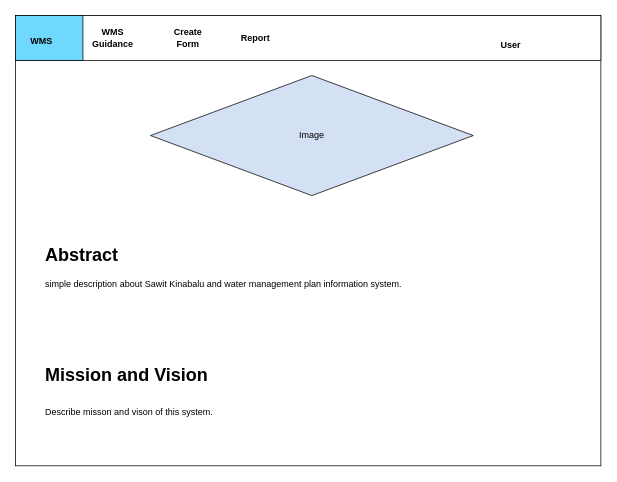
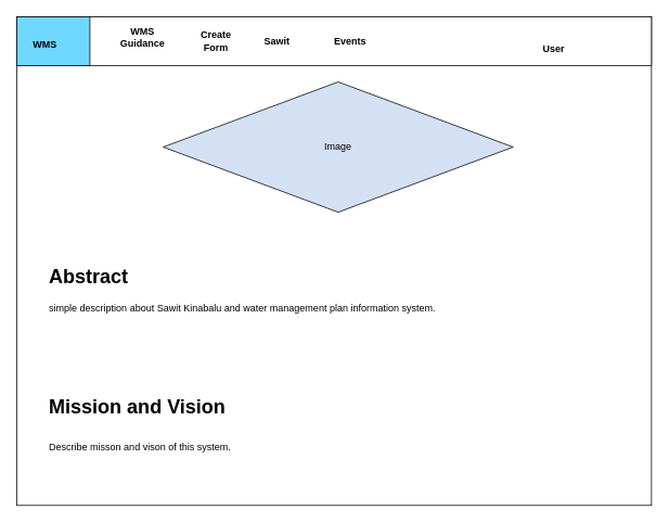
  <mxCell id="0" />
  <mxCell id="1" parent="0" />
  <mxCell id="2" value="" style="rounded=0;whiteSpace=wrap;html=1;" vertex="1" parent="1"><mxGeometry x="20" y="20" width="780" height="600" as="geometry" /></mxCell>
  <mxCell id="3" value="" style="rounded=0;whiteSpace=wrap;html=1;" vertex="1" parent="1"><mxGeometry x="20" y="20" width="780" height="60" as="geometry" /></mxCell>
- <mxCell id="4" value="&lt;b&gt;WMS Guidance&lt;/b&gt;" style="text;html=1;strokeColor=none;fillColor=none;align=center;verticalAlign=middle;whiteSpace=wrap;rounded=0;" vertex="1" parent="1"><mxGeometry x="120" y="35" width="60" height="30" as="geometry" /></mxCell>
- <mxCell id="5" value="&lt;b&gt;Report&lt;/b&gt;" style="text;html=1;strokeColor=none;fillColor=none;align=center;verticalAlign=middle;whiteSpace=wrap;rounded=0;" vertex="1" parent="1"><mxGeometry x="310" y="35" width="60" height="30" as="geometry" /></mxCell>
+ <mxCell id="4" value="&lt;b&gt;WMS Guidance&lt;/b&gt;" style="text;html=1;strokeColor=none;fillColor=none;align=center;verticalAlign=middle;whiteSpace=wrap;rounded=0;" vertex="1" parent="1"><mxGeometry x="145" y="30" width="60" height="30" as="geometry" /></mxCell>
+ <mxCell id="5" value="&lt;b&gt;Sawit&lt;/b&gt;" style="text;html=1;strokeColor=none;fillColor=none;align=center;verticalAlign=middle;whiteSpace=wrap;rounded=0;" vertex="1" parent="1"><mxGeometry x="310" y="35" width="60" height="30" as="geometry" /></mxCell>
  <mxCell id="6" value="&lt;b&gt;User&lt;/b&gt;" style="text;html=1;strokeColor=none;fillColor=none;align=center;verticalAlign=middle;whiteSpace=wrap;rounded=0;" vertex="1" parent="1"><mxGeometry x="650" y="45" width="60" height="30" as="geometry" /></mxCell>
  <mxCell id="7" value="" style="rounded=0;whiteSpace=wrap;html=1;fillColor=#6ED8FF;" vertex="1" parent="1"><mxGeometry x="20" y="20" width="90" height="60" as="geometry" /></mxCell>
  <mxCell id="8" value="&lt;b&gt;WMS&lt;/b&gt;" style="text;html=1;strokeColor=none;fillColor=none;align=center;verticalAlign=middle;whiteSpace=wrap;rounded=0;" vertex="1" parent="1"><mxGeometry x="25" y="40" width="60" height="30" as="geometry" /></mxCell>
  <mxCell id="9" value="&lt;h1&gt;Abstract&lt;/h1&gt;&lt;div&gt;simple description about Sawit Kinabalu and water management plan information system.&lt;/div&gt;" style="text;html=1;strokeColor=none;fillColor=none;spacing=5;spacingTop=-20;whiteSpace=wrap;overflow=hidden;rounded=0;" vertex="1" parent="1"><mxGeometry x="55" y="320" width="495" height="120" as="geometry" /></mxCell>
  <mxCell id="10" value="Image" style="rhombus;whiteSpace=wrap;html=1;fillColor=#D4E1F5;" vertex="1" parent="1"><mxGeometry x="200" y="100" width="430" height="160" as="geometry" /></mxCell>
  <mxCell id="11" value="&lt;h1&gt;&lt;span style=&quot;background-color: initial;&quot;&gt;Mission and Vision&lt;/span&gt;&lt;/h1&gt;&lt;h1&gt;&lt;span style=&quot;background-color: initial; font-size: 12px; font-weight: normal;&quot;&gt;Describe misson and vison of this system.&lt;/span&gt;&lt;br&gt;&lt;/h1&gt;" style="text;html=1;strokeColor=none;fillColor=none;spacing=5;spacingTop=-20;whiteSpace=wrap;overflow=hidden;rounded=0;" vertex="1" parent="1"><mxGeometry x="55" y="480" width="625" height="110" as="geometry" /></mxCell>
- <mxCell id="12" value="&lt;b&gt;Create Form&lt;/b&gt;" style="text;html=1;strokeColor=none;fillColor=none;align=center;verticalAlign=middle;whiteSpace=wrap;rounded=0;" vertex="1" parent="1"><mxGeometry x="220" y="35" width="60" height="30" as="geometry" /></mxCell>
+ <mxCell id="12" value="&lt;b&gt;Create Form&lt;/b&gt;" style="text;html=1;strokeColor=none;fillColor=none;align=center;verticalAlign=middle;whiteSpace=wrap;rounded=0;" vertex="1" parent="1"><mxGeometry x="235" y="35" width="60" height="30" as="geometry" /></mxCell>
+ <mxCell id="13" value="&lt;b&gt;Events&lt;/b&gt;" style="text;html=1;strokeColor=none;fillColor=none;align=center;verticalAlign=middle;whiteSpace=wrap;rounded=0;" vertex="1" parent="1"><mxGeometry x="400" y="35" width="60" height="30" as="geometry" /></mxCell>
